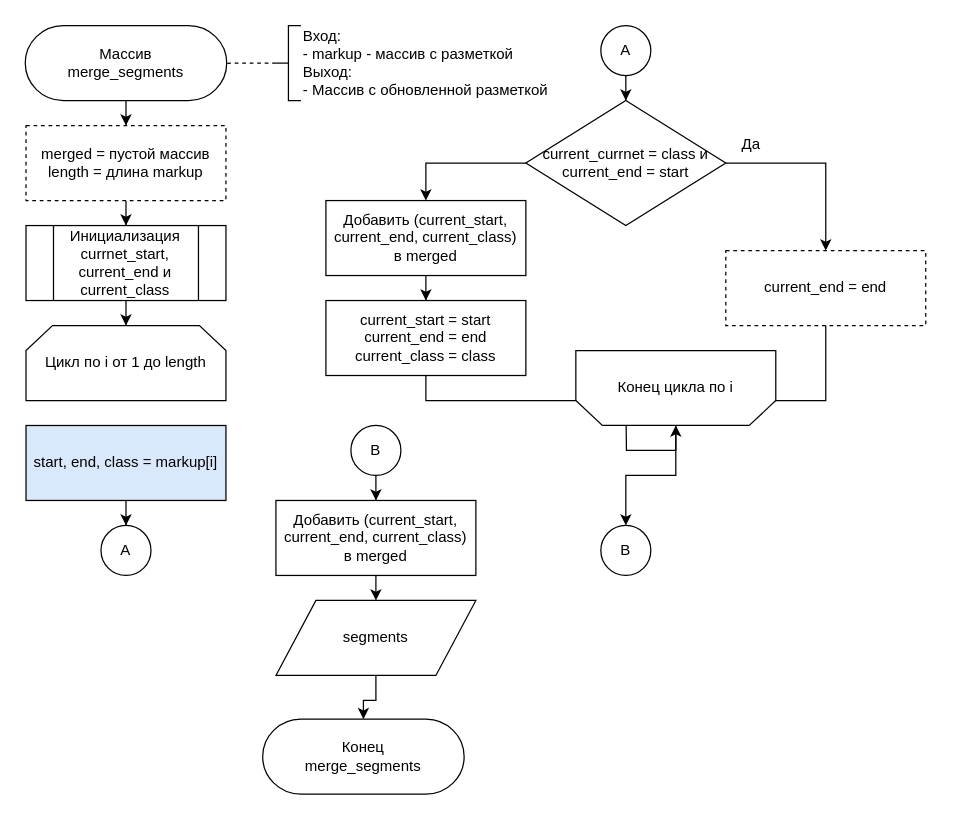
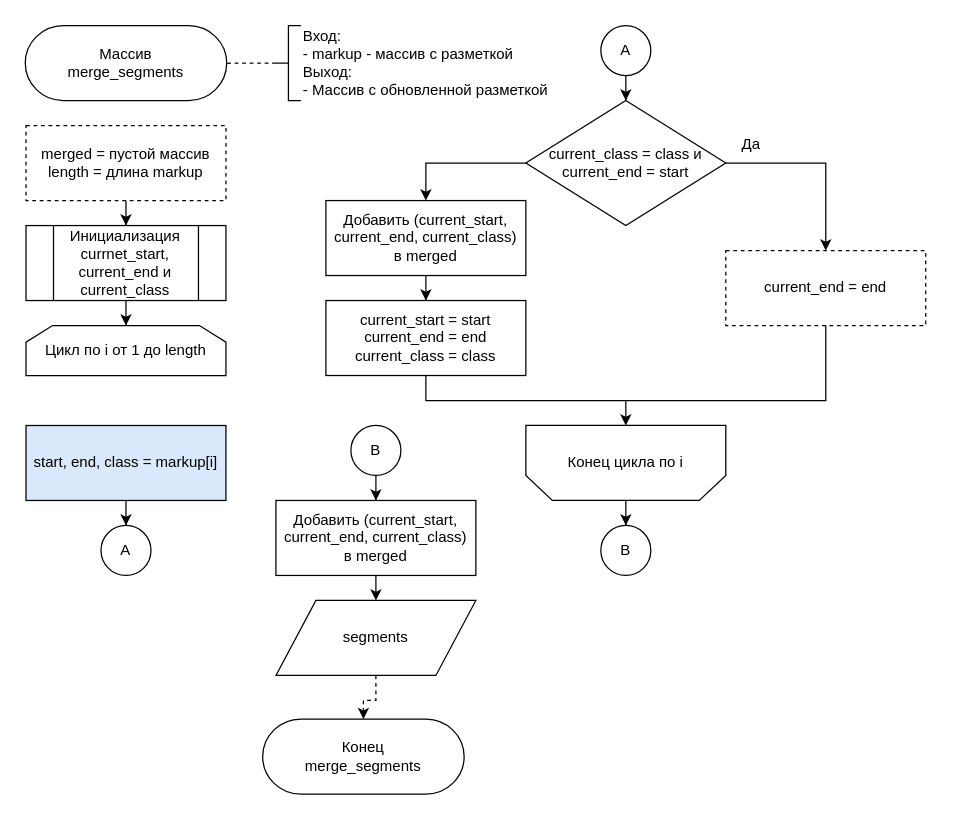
  <mxCell id="0" />
  <mxCell id="1" parent="0" />
- <mxCell id="2" style="edgeStyle=orthogonalEdgeStyle;rounded=0;orthogonalLoop=1;jettySize=auto;html=1;" parent="1" source="3" target="5" edge="1"><mxGeometry relative="1" as="geometry" /></mxCell>
  <mxCell id="3" value="Массив&lt;div&gt;merge_segments&lt;/div&gt;" style="html=1;shape=stencil(xVVNb4MwDP01HJmAaFV7nFh37GWTdnapgaghQU7Wj3+/0IAGAzqayyQO+D3yXuzYJGCpLqHGIIkkVBiw1yBJPpAqLsEosoFlSgevIheeXbhZuxB0jZlx2AmIw16gY7QhdcQzP5hWgcsSiZuGZdsgerHfNA9LMyWlFeFK6gHT460YcGnXRhcnFj09O5trG7uotg4VGqQB+pPczgFB8ubtFC9zevdwGmbU+f7l9Pm4U+zntPWpXvzbLF5YwZ1HYhN2683CA/Oy69Qfz86rmCO7xdnN2LHUInMDyNI9ZMeC1Jc8TG6yhma4R0RHV+qEs+19L/1OQHDZE+j+OY8oAGX2hVoF1q6h6zC+hHDhOiRloKnCQF8AFRhanTAXUAwofUase3B79NPbXXlkHHko/GPGHiecCaXxzhhYfNRkN3SmM1maK8I7LZtzIdzVNDcNI4Eb6i7KG/AN);whiteSpace=wrap;" parent="1" vertex="1"><mxGeometry x="50" y="20" width="100" height="60" as="geometry" /></mxCell>
  <mxCell id="4" style="edgeStyle=orthogonalEdgeStyle;rounded=0;orthogonalLoop=1;jettySize=auto;html=1;" parent="1" source="5" target="7" edge="1"><mxGeometry relative="1" as="geometry" /></mxCell>
  <mxCell id="5" value="merged = пустой массив&lt;div&gt;length = длина markup&lt;/div&gt;" style="rounded=1;whiteSpace=wrap;html=1;absoluteArcSize=1;arcSize=0;dashed=1;" parent="1" vertex="1"><mxGeometry x="20" y="100" width="160" height="60" as="geometry" /></mxCell>
  <mxCell id="6" style="edgeStyle=orthogonalEdgeStyle;rounded=0;orthogonalLoop=1;jettySize=auto;html=1;" parent="1" source="7" target="8" edge="1"><mxGeometry relative="1" as="geometry" /></mxCell>
  <mxCell id="7" value="Инициализация currnet_start, current_end и current_class" style="html=1;shape=process;whiteSpace=wrap;size=0.14;" parent="1" vertex="1"><mxGeometry x="20" y="180" width="160" height="60" as="geometry" /></mxCell>
- <mxCell id="8" value="Цикл по i от 1 до length" style="html=1;shape=stencil(rZVNb4MwDIZ/Ta5VIFoFxynrTlUvPeycUndEhQQF1o9/vxQXjc+OWpU44NfwPtjYChOyTFUBLORG5cDEBwvDtbWFF9Y615UP/W2KiSXH8IxhHGGoygKSCrWTclrtMsBMWTl7hLPeV3cHbVJw6CpWjL/7Z26XkIk1xptoa8pOppX3Zkob/y6/oBlfvCHmeo8xKjwhhwpcR/0rb4MCCz/JpGAeaUsgdStquP+Rvp4nBTTSitK9PiuYCdsQ6uILHvZwcTSTtyXxYmp1pF42W0eoboInpFemFlDInUqO387+mP3oVxbqttyDRJPO7QlaQyfGNna8AY1Dpk3LIRrd+Wcceg18gcWSYMFf7EApg/I3ksyW8GBovT6YiFqdGCMhD9bBg/k66CzDc2RqdAcGtYrnWi38Ag==);whiteSpace=wrap;" parent="1" vertex="1"><mxGeometry x="20" y="260" width="160" height="60" as="geometry" /></mxCell>
+ <mxCell id="8" value="Цикл по i от 1 до length" style="html=1;shape=stencil(rZVNb4MwDIZ/Ta5VIFoFxynrTlUvPeycUndEhQQF1o9/vxQXjc+OWpU44NfwPtjYChOyTFUBLORG5cDEBwvDtbWFF9Y615UP/W2KiSXH8IxhHGGoygKSCrWTclrtMsBMWTl7hLPeV3cHbVJw6CpWjL/7Z26XkIk1xptoa8pOppX3Zkob/y6/oBlfvCHmeo8xKjwhhwpcR/0rb4MCCz/JpGAeaUsgdStquP+Rvp4nBTTSitK9PiuYCdsQ6uILHvZwcTSTtyXxYmp1pF42W0eoboInpFemFlDInUqO387+mP3oVxbqttyDRJPO7QlaQyfGNna8AY1Dpk3LIRrd+Wcceg18gcWSYMFf7EApg/I3ksyW8GBovT6YiFqdGCMhD9bBg/k66CzDc2RqdAcGtYrnWi38Ag==);whiteSpace=wrap;" parent="1" vertex="1"><mxGeometry x="20" y="260" width="160" height="40" as="geometry" /></mxCell>
  <mxCell id="9" style="edgeStyle=orthogonalEdgeStyle;rounded=0;orthogonalLoop=1;jettySize=auto;html=1;" edge="1" parent="1" source="10" target="30"><mxGeometry relative="1" as="geometry" /></mxCell>
  <mxCell id="10" value="start, end, class = markup[i]" style="rounded=1;whiteSpace=wrap;html=1;absoluteArcSize=1;arcSize=0;fillColor=#dae8fc;" parent="1" vertex="1"><mxGeometry x="20" y="340" width="160" height="60" as="geometry" /></mxCell>
  <mxCell id="11" style="edgeStyle=orthogonalEdgeStyle;rounded=0;orthogonalLoop=1;jettySize=auto;html=1;" parent="1" target="16" edge="1"><mxGeometry relative="1" as="geometry"><Array as="points"><mxPoint x="340" y="130" /></Array><mxPoint x="420" y="130.043" as="sourcePoint" /></mxGeometry></mxCell>
  <mxCell id="12" style="edgeStyle=orthogonalEdgeStyle;rounded=0;orthogonalLoop=1;jettySize=auto;html=1;" parent="1" target="14" edge="1"><mxGeometry relative="1" as="geometry"><Array as="points"><mxPoint x="660" y="130" /></Array><mxPoint x="580" y="130.043" as="sourcePoint" /></mxGeometry></mxCell>
- <mxCell id="13" value="current_currnet = class и&lt;div&gt;current_end = start&lt;/div&gt;" style="html=1;shape=mxgraph.flowchart.decision;whiteSpace=wrap;" parent="1" vertex="1"><mxGeometry x="420" y="80" width="160" height="100" as="geometry" /></mxCell>
+ <mxCell id="13" value="current_class = class и&lt;div&gt;current_end = start&lt;/div&gt;" style="html=1;shape=mxgraph.flowchart.decision;whiteSpace=wrap;" parent="1" vertex="1"><mxGeometry x="420" y="80" width="160" height="100" as="geometry" /></mxCell>
  <mxCell id="14" value="current_end = end" style="rounded=1;whiteSpace=wrap;html=1;absoluteArcSize=1;arcSize=0;dashed=1;" parent="1" vertex="1"><mxGeometry x="580" y="200" width="160" height="60" as="geometry" /></mxCell>
  <mxCell id="15" style="edgeStyle=orthogonalEdgeStyle;rounded=0;orthogonalLoop=1;jettySize=auto;html=1;" parent="1" source="16" target="18" edge="1"><mxGeometry relative="1" as="geometry" /></mxCell>
  <mxCell id="16" value="Добавить (current_start,&lt;div&gt;current_end, current_class)&lt;/div&gt;&lt;div&gt;в merged&lt;/div&gt;" style="rounded=1;whiteSpace=wrap;html=1;absoluteArcSize=1;arcSize=0;" parent="1" vertex="1"><mxGeometry x="260" y="160" width="160" height="60" as="geometry" /></mxCell>
  <mxCell id="17" style="edgeStyle=orthogonalEdgeStyle;rounded=0;orthogonalLoop=1;jettySize=auto;html=1;endArrow=none;startFill=0;" parent="1" source="18" target="14" edge="1"><mxGeometry relative="1" as="geometry"><Array as="points"><mxPoint x="340" y="320" /><mxPoint x="660" y="320" /></Array></mxGeometry></mxCell>
  <mxCell id="18" value="current_start = start&lt;div&gt;current_end = end&lt;/div&gt;&lt;div&gt;current_class = class&lt;/div&gt;" style="rounded=1;whiteSpace=wrap;html=1;absoluteArcSize=1;arcSize=0;" parent="1" vertex="1"><mxGeometry x="260" y="240" width="160" height="60" as="geometry" /></mxCell>
  <mxCell id="19" style="edgeStyle=orthogonalEdgeStyle;rounded=0;orthogonalLoop=1;jettySize=auto;html=1;endArrow=none;startFill=1;startArrow=classic;" parent="1" source="21" edge="1"><mxGeometry relative="1" as="geometry"><mxPoint x="500" y="320" as="targetPoint" /></mxGeometry></mxCell>
  <mxCell id="20" style="edgeStyle=orthogonalEdgeStyle;rounded=0;orthogonalLoop=1;jettySize=auto;html=1;" edge="1" parent="1" source="21" target="35"><mxGeometry relative="1" as="geometry" /></mxCell>
- <mxCell id="21" value="Конец цикла по i" style="html=1;shape=stencil(rZVNb4MwDIZ/Ta5VIFoFxynrTlUvPeycUndEhQQF1o9/vxQXjc+OWpU44NfwPtjYChOyTFUBLORG5cDEBwvDtbWFF9Y615UP/W2KiSXH8IxhHGGoygKSCrWTclrtMsBMWTl7hLPeV3cHbVJw6CpWjL/7Z26XkIk1xptoa8pOppX3Zkob/y6/oBlfvCHmeo8xKjwhhwpcR/0rb4MCCz/JpGAeaUsgdStquP+Rvp4nBTTSitK9PiuYCdsQ6uILHvZwcTSTtyXxYmp1pF42W0eoboInpFemFlDInUqO387+mP3oVxbqttyDRJPO7QlaQyfGNna8AY1Dpk3LIRrd+Wcceg18gcWSYMFf7EApg/I3ksyW8GBovT6YiFqdGCMhD9bBg/k66CzDc2RqdAcGtYrnWi38Ag==);whiteSpace=wrap;flipV=1;" parent="1" vertex="1"><mxGeometry x="460" y="280" width="160" height="60" as="geometry" /></mxCell>
+ <mxCell id="21" value="Конец цикла по i" style="html=1;shape=stencil(rZVNb4MwDIZ/Ta5VIFoFxynrTlUvPeycUndEhQQF1o9/vxQXjc+OWpU44NfwPtjYChOyTFUBLORG5cDEBwvDtbWFF9Y615UP/W2KiSXH8IxhHGGoygKSCrWTclrtMsBMWTl7hLPeV3cHbVJw6CpWjL/7Z26XkIk1xptoa8pOppX3Zkob/y6/oBlfvCHmeo8xKjwhhwpcR/0rb4MCCz/JpGAeaUsgdStquP+Rvp4nBTTSitK9PiuYCdsQ6uILHvZwcTSTtyXxYmp1pF42W0eoboInpFemFlDInUqO387+mP3oVxbqttyDRJPO7QlaQyfGNna8AY1Dpk3LIRrd+Wcceg18gcWSYMFf7EApg/I3ksyW8GBovT6YiFqdGCMhD9bBg/k66CzDc2RqdAcGtYrnWi38Ag==);whiteSpace=wrap;flipV=1;" parent="1" vertex="1"><mxGeometry x="420" y="340" width="160" height="60" as="geometry" /></mxCell>
  <mxCell id="22" style="edgeStyle=orthogonalEdgeStyle;rounded=0;orthogonalLoop=1;jettySize=auto;html=1;" parent="1" source="23" edge="1"><mxGeometry relative="1" as="geometry"><mxPoint x="299.957" y="480" as="targetPoint" /></mxGeometry></mxCell>
  <mxCell id="23" value="Добавить (current_start,&lt;div&gt;current_end, current_class)&lt;/div&gt;&lt;div&gt;в merged&lt;/div&gt;" style="rounded=1;whiteSpace=wrap;html=1;absoluteArcSize=1;arcSize=0;" parent="1" vertex="1"><mxGeometry x="220" y="400" width="160" height="60" as="geometry" /></mxCell>
  <mxCell id="24" value="Конец&lt;div&gt;merge_segments&lt;/div&gt;" style="html=1;shape=stencil(xVVNb4MwDP01HJmAaFV7nFh37GWTdnapgaghQU7Wj3+/0IAGAzqayyQO+D3yXuzYJGCpLqHGIIkkVBiw1yBJPpAqLsEosoFlSgevIheeXbhZuxB0jZlx2AmIw16gY7QhdcQzP5hWgcsSiZuGZdsgerHfNA9LMyWlFeFK6gHT460YcGnXRhcnFj09O5trG7uotg4VGqQB+pPczgFB8ubtFC9zevdwGmbU+f7l9Pm4U+zntPWpXvzbLF5YwZ1HYhN2683CA/Oy69Qfz86rmCO7xdnN2LHUInMDyNI9ZMeC1Jc8TG6yhma4R0RHV+qEs+19L/1OQHDZE+j+OY8oAGX2hVoF1q6h6zC+hHDhOiRloKnCQF8AFRhanTAXUAwofUase3B79NPbXXlkHHko/GPGHiecCaXxzhhYfNRkN3SmM1maK8I7LZtzIdzVNDcNI4Eb6i7KG/AN);whiteSpace=wrap;" parent="1" vertex="1"><mxGeometry x="240" y="575" width="100" height="60" as="geometry" /></mxCell>
  <mxCell id="25" value="Вход:&lt;div&gt;- markup - массив с разметкой&lt;/div&gt;&lt;div&gt;Выход:&lt;/div&gt;&lt;div&gt;- Массив с обновленной разметкой&lt;/div&gt;" style="html=1;shape=mxgraph.flowchart.annotation_2;align=left;labelPosition=right;pointerEvents=1;" parent="1" vertex="1"><mxGeometry x="220" y="20" width="20" height="60" as="geometry" /></mxCell>
  <mxCell id="26" style="edgeStyle=orthogonalEdgeStyle;rounded=0;orthogonalLoop=1;jettySize=auto;html=1;entryX=1.304;entryY=0.504;entryDx=0;entryDy=0;entryPerimeter=0;endArrow=none;startFill=0;dashed=1;" parent="1" source="25" target="3" edge="1"><mxGeometry relative="1" as="geometry" /></mxCell>
  <mxCell id="27" value="Да" style="text;html=1;align=center;verticalAlign=middle;resizable=0;points=[];autosize=1;strokeColor=none;fillColor=none;" parent="1" vertex="1"><mxGeometry x="580" y="100" width="40" height="30" as="geometry" /></mxCell>
- <mxCell id="28" style="edgeStyle=orthogonalEdgeStyle;rounded=0;orthogonalLoop=1;jettySize=auto;html=1;" parent="1" source="29" target="24" edge="1"><mxGeometry relative="1" as="geometry" /></mxCell>
+ <mxCell id="28" style="edgeStyle=orthogonalEdgeStyle;rounded=0;orthogonalLoop=1;jettySize=auto;html=1;dashed=1;" parent="1" source="29" target="24" edge="1"><mxGeometry relative="1" as="geometry" /></mxCell>
  <mxCell id="29" value="segments" style="shape=parallelogram;html=1;perimeter=parallelogramPerimeter;whiteSpace=wrap;" parent="1" vertex="1"><mxGeometry x="220" y="480" width="160" height="60" as="geometry" /></mxCell>
  <mxCell id="30" value="A" style="html=1;shape=mxgraph.flowchart.start_2;whiteSpace=wrap;" vertex="1" parent="1"><mxGeometry x="80" y="420" width="40" height="40" as="geometry" /></mxCell>
  <mxCell id="31" style="edgeStyle=orthogonalEdgeStyle;rounded=0;orthogonalLoop=1;jettySize=auto;html=1;" edge="1" parent="1" source="32" target="13"><mxGeometry relative="1" as="geometry" /></mxCell>
  <mxCell id="32" value="A" style="html=1;shape=mxgraph.flowchart.start_2;whiteSpace=wrap;" vertex="1" parent="1"><mxGeometry x="480" y="20" width="40" height="40" as="geometry" /></mxCell>
  <mxCell id="33" style="edgeStyle=orthogonalEdgeStyle;rounded=0;orthogonalLoop=1;jettySize=auto;html=1;" edge="1" parent="1" source="34" target="23"><mxGeometry relative="1" as="geometry" /></mxCell>
  <mxCell id="34" value="B" style="html=1;shape=mxgraph.flowchart.start_2;whiteSpace=wrap;" vertex="1" parent="1"><mxGeometry x="280" y="340" width="40" height="40" as="geometry" /></mxCell>
  <mxCell id="35" value="B" style="html=1;shape=mxgraph.flowchart.start_2;whiteSpace=wrap;" vertex="1" parent="1"><mxGeometry x="480" y="420" width="40" height="40" as="geometry" /></mxCell>
